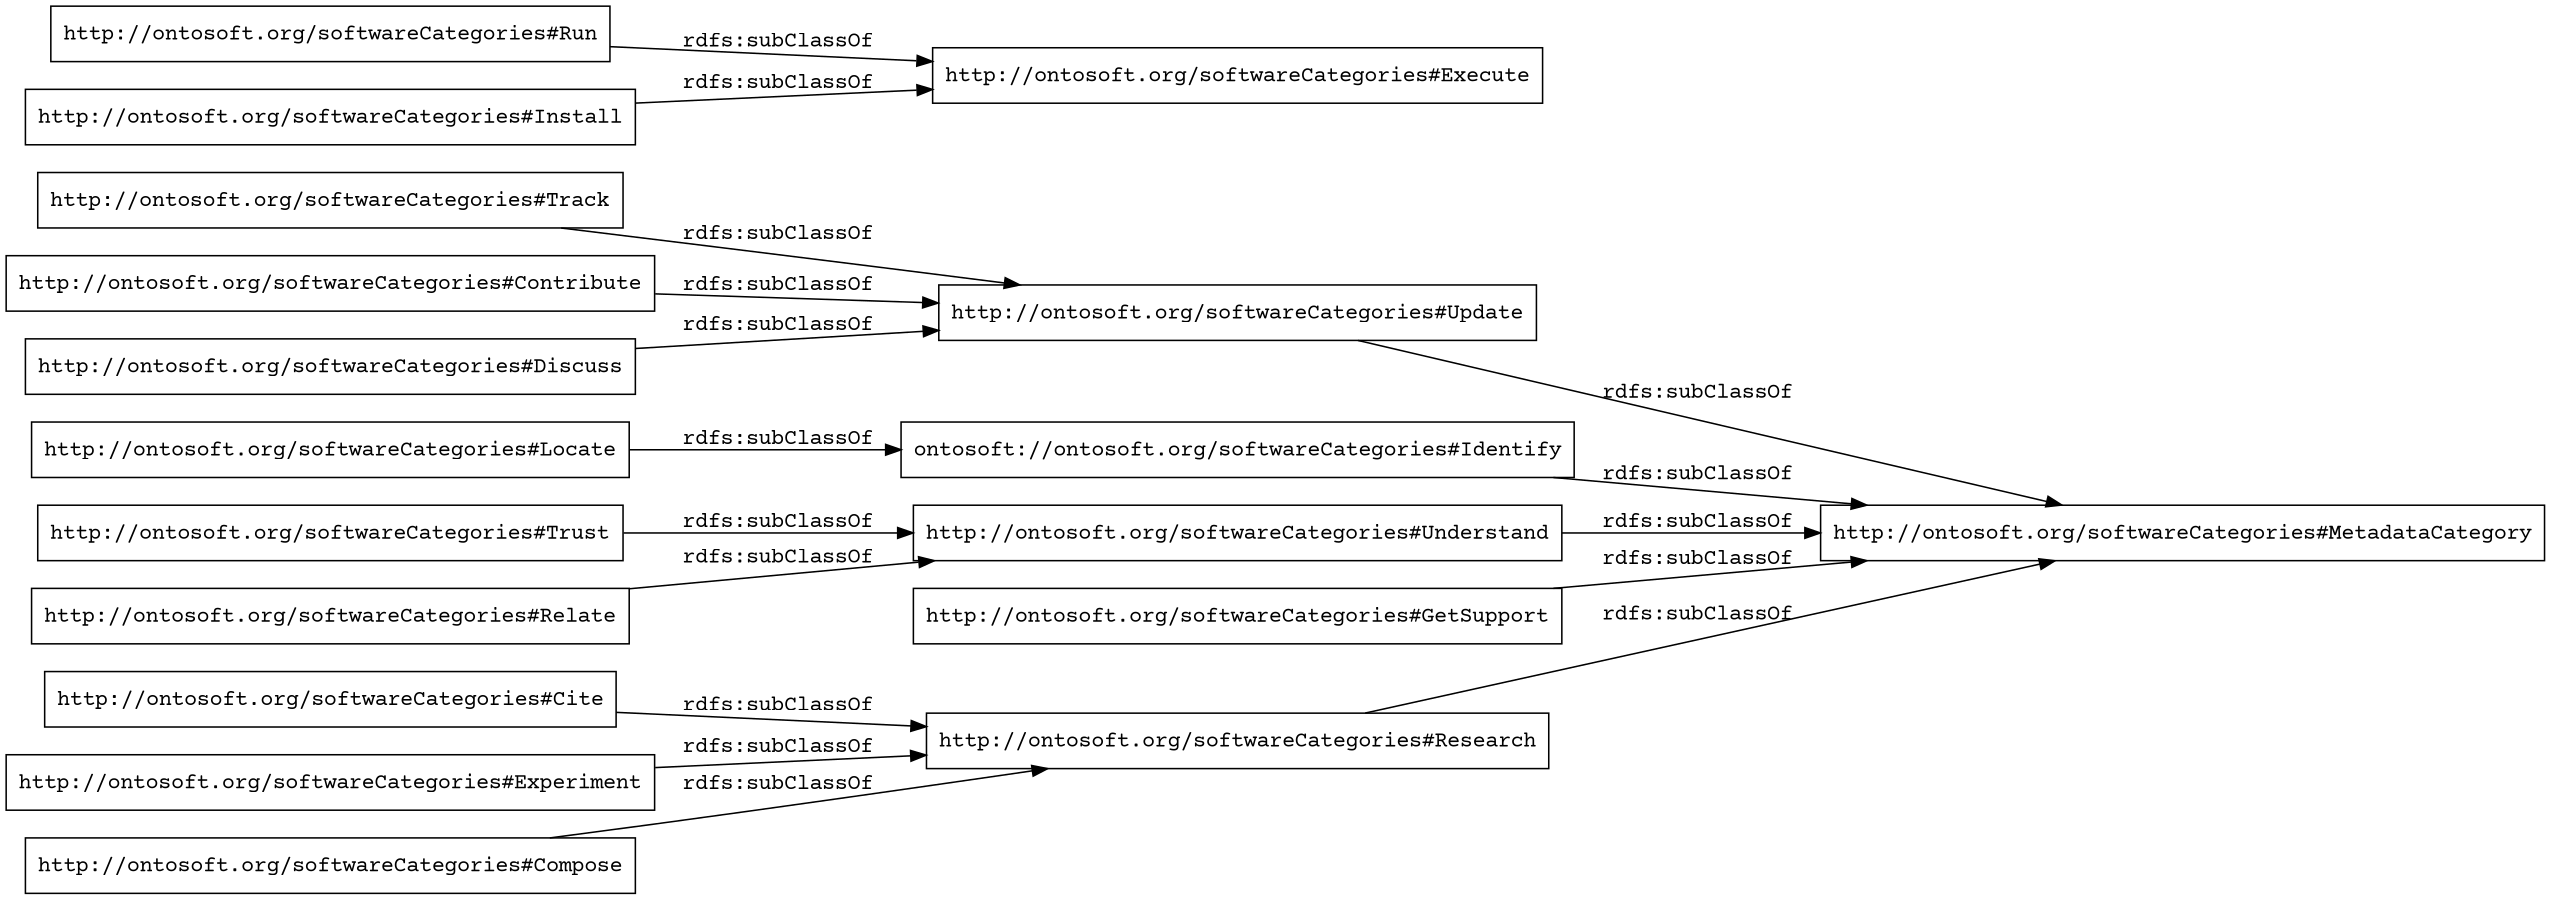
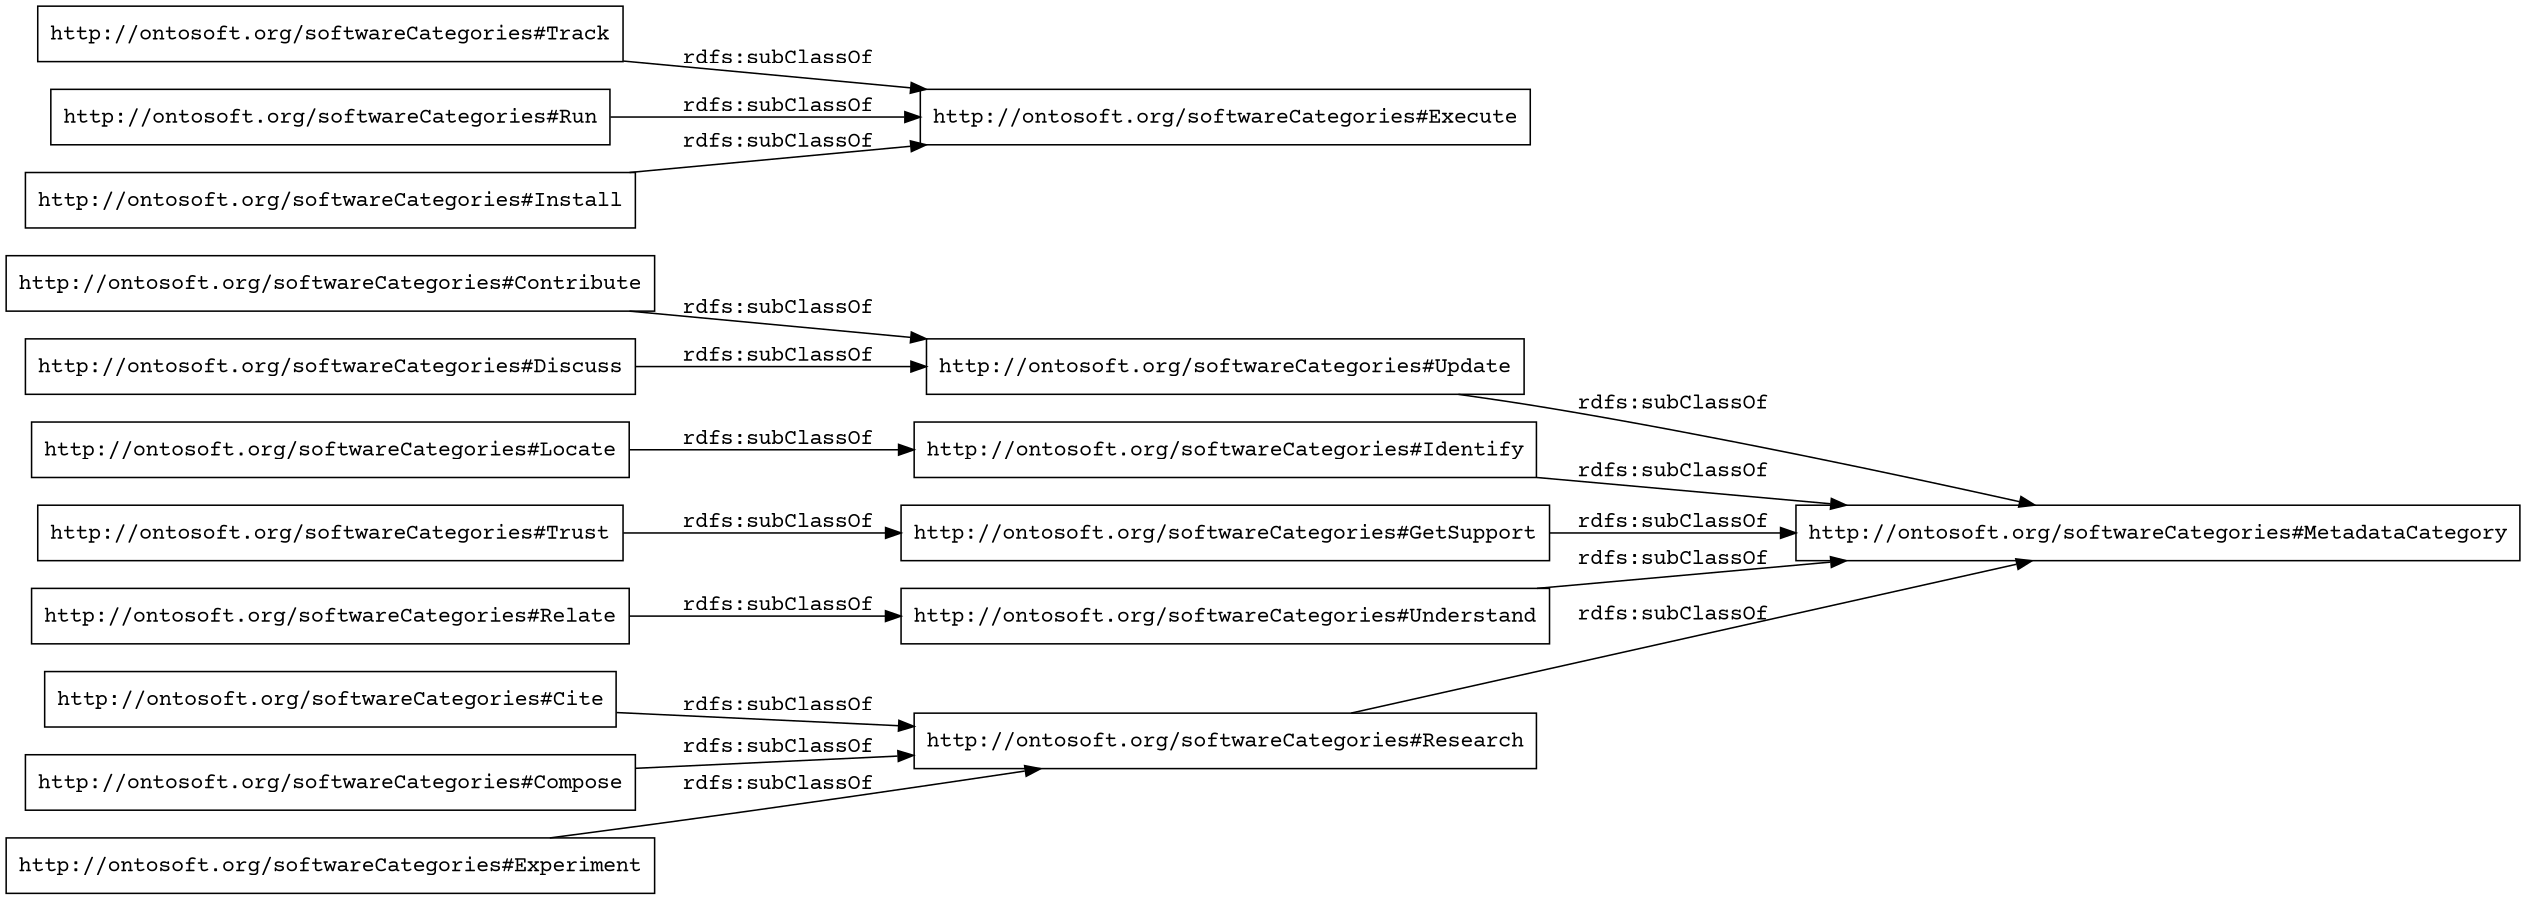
  digraph {
    fontname="Courier Prime"
    rankdir=LR
    node [color=black fontname="Courier Prime" shape=rectangle]
    edge [fontname="Courier Prime"]
    "http://ontosoft.org/softwareCategories#Cite"
    "http://ontosoft.org/softwareCategories#Research"
    "http://ontosoft.org/softwareCategories#MetadataCategory"
    "http://ontosoft.org/softwareCategories#Experiment"
    "http://ontosoft.org/softwareCategories#Track"
    "http://ontosoft.org/softwareCategories#Update"
    "http://ontosoft.org/softwareCategories#Locate"
-   "http://ontosoft.org/softwareCategories#Identify" [label="ontosoft://ontosoft.org/softwareCategories#Identify"]
+   "http://ontosoft.org/softwareCategories#Identify"
    "http://ontosoft.org/softwareCategories#Contribute"
    "http://ontosoft.org/softwareCategories#Discuss"
    "http://ontosoft.org/softwareCategories#GetSupport"
    "http://ontosoft.org/softwareCategories#Compose"
    "http://ontosoft.org/softwareCategories#Understand"
    "http://ontosoft.org/softwareCategories#Relate"
    "http://ontosoft.org/softwareCategories#Trust"
    "http://ontosoft.org/softwareCategories#Run"
    "http://ontosoft.org/softwareCategories#Execute"
    "http://ontosoft.org/softwareCategories#Install"
    "http://ontosoft.org/softwareCategories#Cite" -> "http://ontosoft.org/softwareCategories#Research" [label="rdfs:subClassOf"]
    "http://ontosoft.org/softwareCategories#Research" -> "http://ontosoft.org/softwareCategories#MetadataCategory" [label="rdfs:subClassOf"]
    "http://ontosoft.org/softwareCategories#Experiment" -> "http://ontosoft.org/softwareCategories#Research" [label="rdfs:subClassOf"]
-   "http://ontosoft.org/softwareCategories#Track" -> "http://ontosoft.org/softwareCategories#Update" [label="rdfs:subClassOf"]
+   "http://ontosoft.org/softwareCategories#Track" -> "http://ontosoft.org/softwareCategories#Execute" [label="rdfs:subClassOf"]
    "http://ontosoft.org/softwareCategories#Update" -> "http://ontosoft.org/softwareCategories#MetadataCategory" [label="rdfs:subClassOf"]
    "http://ontosoft.org/softwareCategories#Locate" -> "http://ontosoft.org/softwareCategories#Identify" [label="rdfs:subClassOf"]
    "http://ontosoft.org/softwareCategories#Identify" -> "http://ontosoft.org/softwareCategories#MetadataCategory" [label="rdfs:subClassOf"]
    "http://ontosoft.org/softwareCategories#Contribute" -> "http://ontosoft.org/softwareCategories#Update" [label="rdfs:subClassOf"]
    "http://ontosoft.org/softwareCategories#Discuss" -> "http://ontosoft.org/softwareCategories#Update" [label="rdfs:subClassOf"]
    "http://ontosoft.org/softwareCategories#GetSupport" -> "http://ontosoft.org/softwareCategories#MetadataCategory" [label="rdfs:subClassOf"]
    "http://ontosoft.org/softwareCategories#Compose" -> "http://ontosoft.org/softwareCategories#Research" [label="rdfs:subClassOf"]
    "http://ontosoft.org/softwareCategories#Understand" -> "http://ontosoft.org/softwareCategories#MetadataCategory" [label="rdfs:subClassOf"]
    "http://ontosoft.org/softwareCategories#Relate" -> "http://ontosoft.org/softwareCategories#Understand" [label="rdfs:subClassOf"]
-   "http://ontosoft.org/softwareCategories#Trust" -> "http://ontosoft.org/softwareCategories#Understand" [label="rdfs:subClassOf"]
+   "http://ontosoft.org/softwareCategories#Trust" -> "http://ontosoft.org/softwareCategories#GetSupport" [label="rdfs:subClassOf"]
    "http://ontosoft.org/softwareCategories#Run" -> "http://ontosoft.org/softwareCategories#Execute" [label="rdfs:subClassOf"]
    "http://ontosoft.org/softwareCategories#Install" -> "http://ontosoft.org/softwareCategories#Execute" [label="rdfs:subClassOf"]
  }
